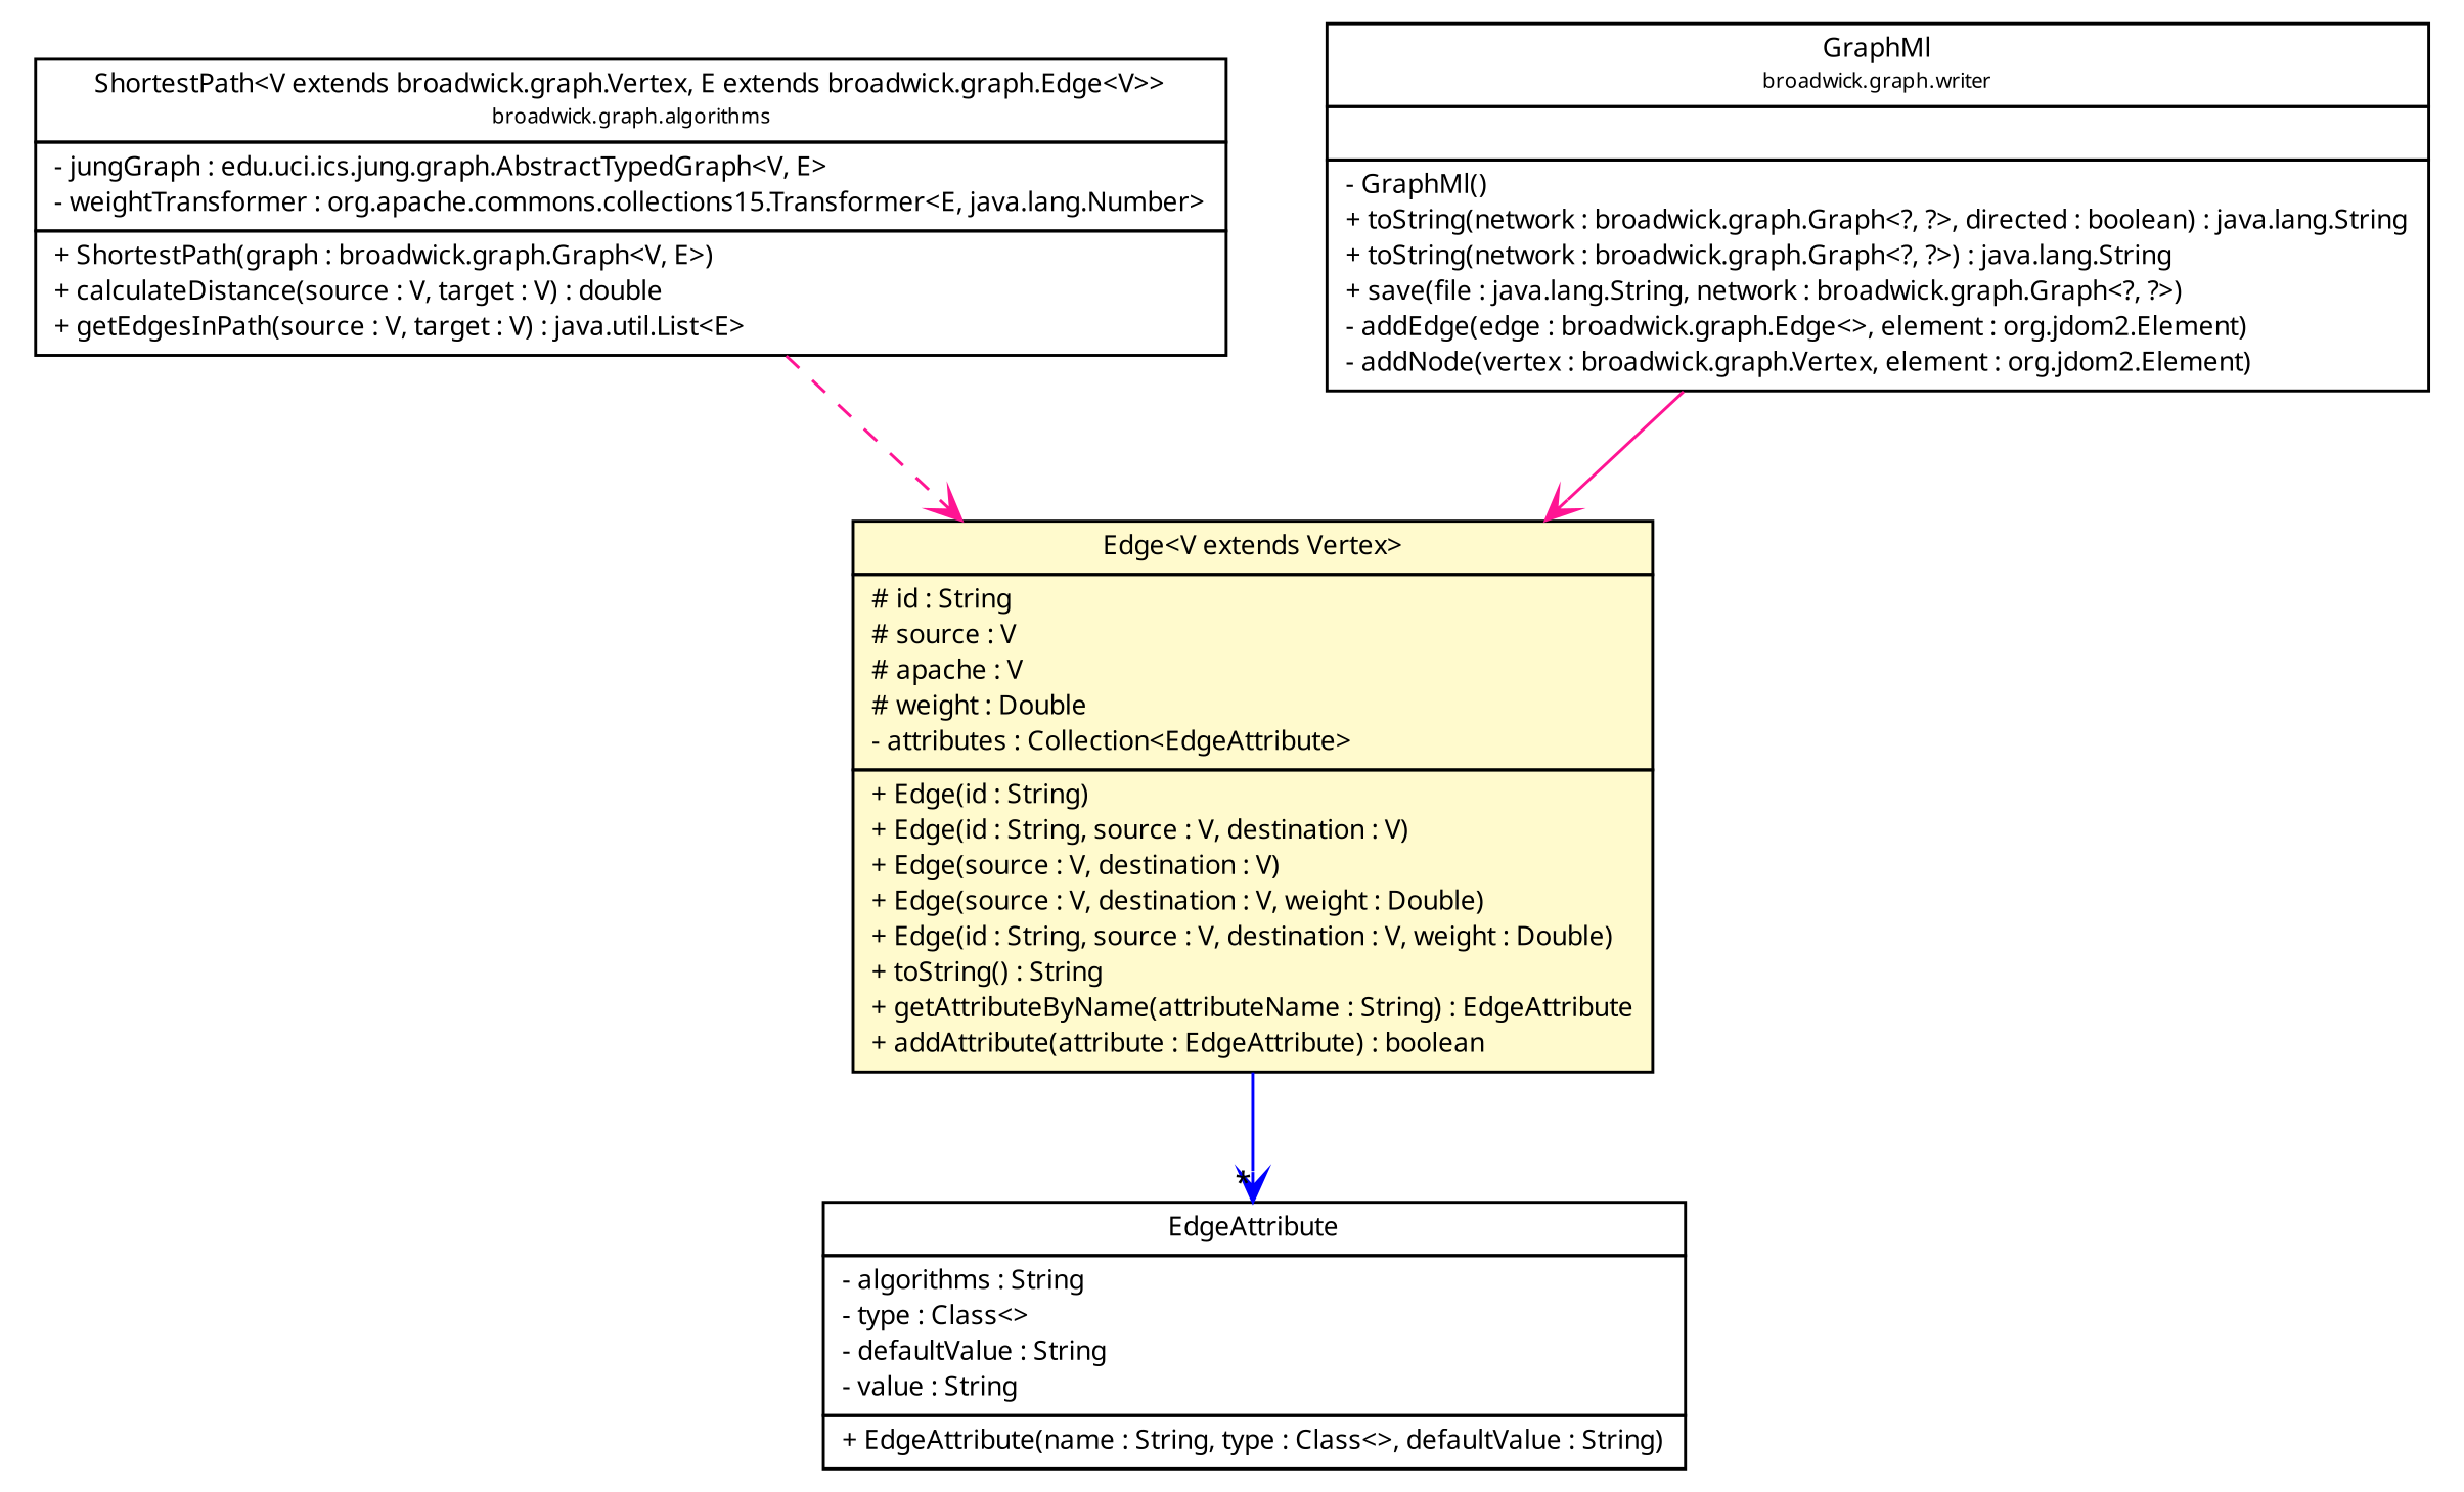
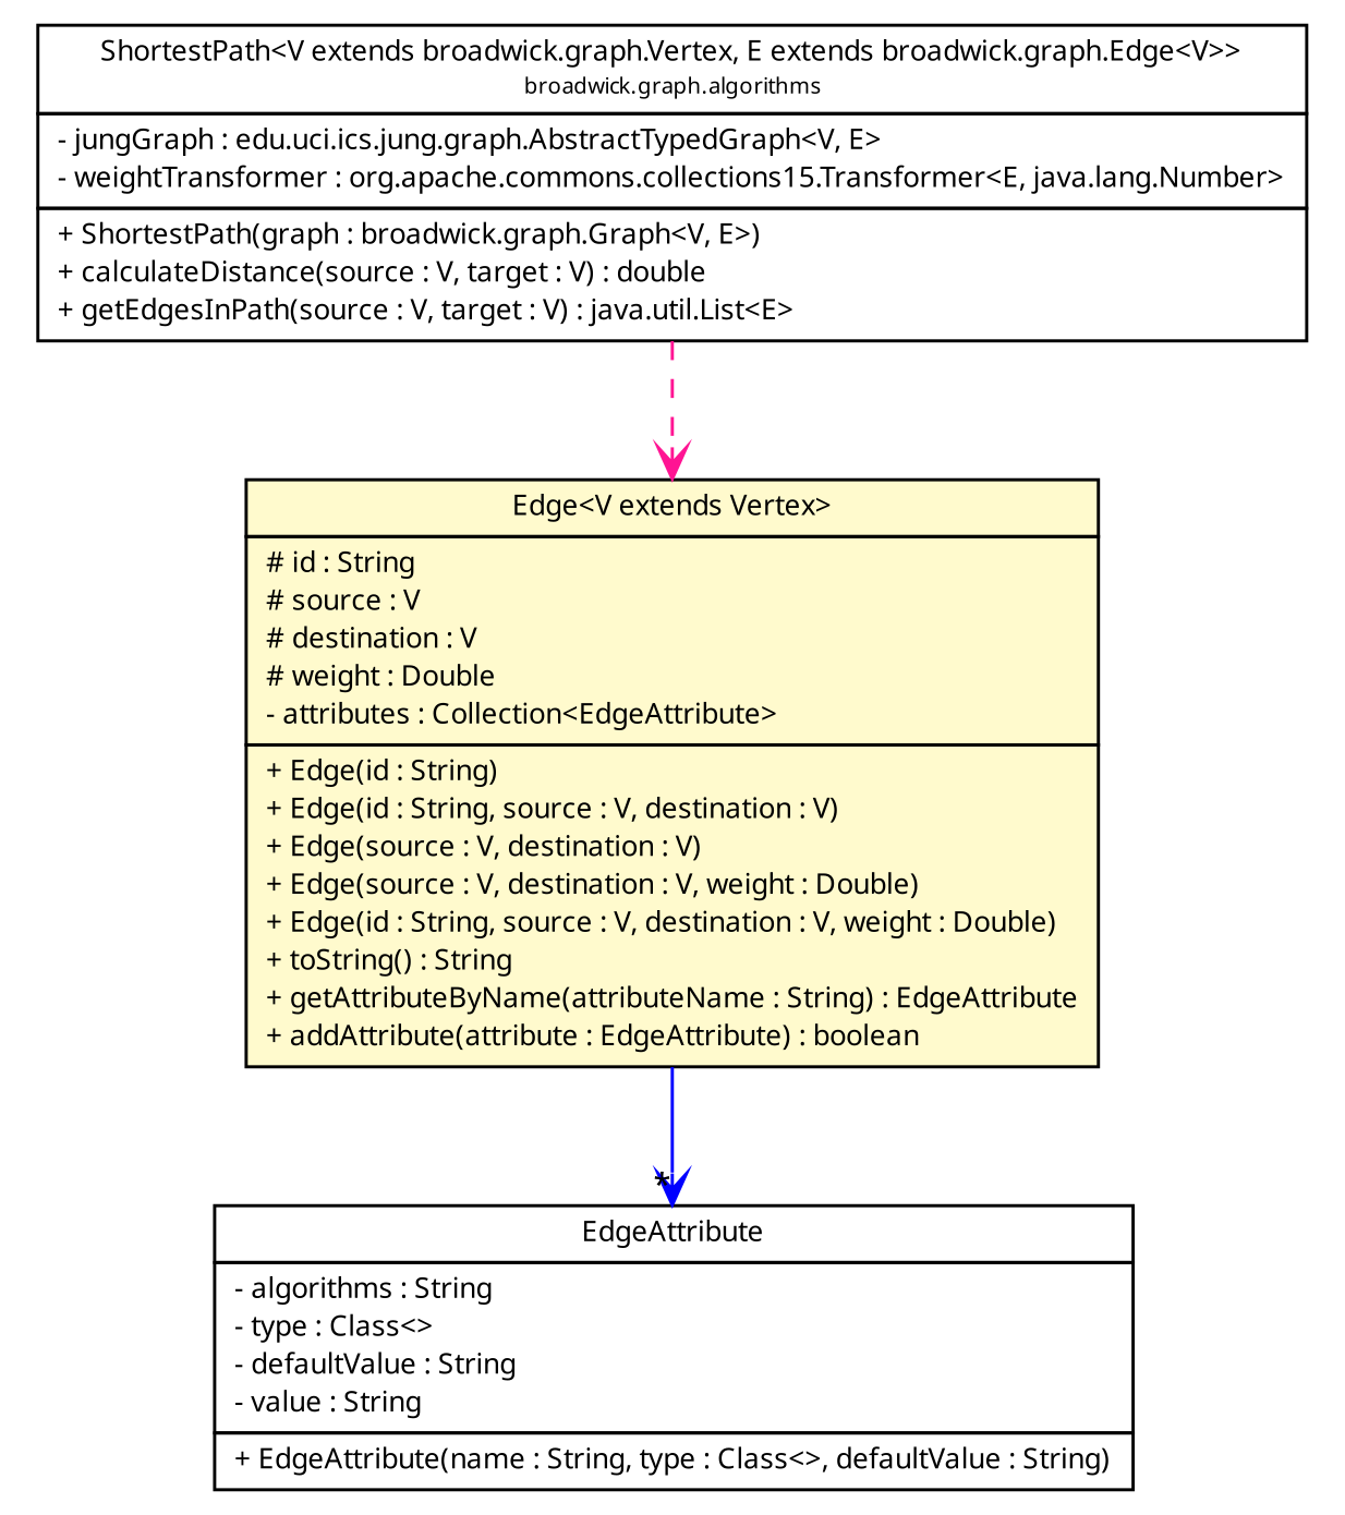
  digraph {
    nodesep=0.25
    ranksep=0.5
    node [fontcolor=black fontname="Trebuchet MS" fontsize=9.0 shape=plaintext]
    edge [arrowhead=open color=deeppink fontcolor=black fontname="Trebuchet MS" fontsize=10.0 headport=p labelfontname="Trebuchet MS" labelfontsize=10 style=solid tailport=p]
    n1 [label=<<table title="broadwick.graph.algorithms.ShortestPath" border="0" cellborder="1" cellspacing="0" cellpadding="2" port="p" href="./algorithms/ShortestPath.html"> 		<tr><td><table border="0" cellspacing="0" cellpadding="1"> <tr><td align="center" balign="center"><font face="Trebuchet MS"> ShortestPath&lt;V extends broadwick.graph.Vertex, E extends broadwick.graph.Edge&lt;V&gt;&gt; </font></td></tr> <tr><td align="center" balign="center"><font face="Trebuchet MS" point-size="7.0"> broadwick.graph.algorithms </font></td></tr> 		</table></td></tr> 		<tr><td><table border="0" cellspacing="0" cellpadding="1"> <tr><td align="left" balign="left"> - jungGraph : edu.uci.ics.jung.graph.AbstractTypedGraph&lt;V, E&gt; </td></tr> <tr><td align="left" balign="left"> - weightTransformer : org.apache.commons.collections15.Transformer&lt;E, java.lang.Number&gt; </td></tr> 		</table></td></tr> 		<tr><td><table border="0" cellspacing="0" cellpadding="1"> <tr><td align="left" balign="left"> + ShortestPath(graph : broadwick.graph.Graph&lt;V, E&gt;) </td></tr> <tr><td align="left" balign="left"> + calculateDistance(source : V, target : V) : double </td></tr> <tr><td align="left" balign="left"> + getEdgesInPath(source : V, target : V) : java.util.List&lt;E&gt; </td></tr> 		</table></td></tr> 		</table>>]
-   n2 [label=<<table title="broadwick.graph.Edge" border="0" cellborder="1" cellspacing="0" cellpadding="2" port="p" bgcolor="lemonChiffon" href="./Edge.html"> 		<tr><td><table border="0" cellspacing="0" cellpadding="1"> <tr><td align="center" balign="center"><font face="Trebuchet MS"> Edge&lt;V extends Vertex&gt; </font></td></tr> 		</table></td></tr> 		<tr><td><table border="0" cellspacing="0" cellpadding="1"> <tr><td align="left" balign="left"> # id : String </td></tr> <tr><td align="left" balign="left"> # source : V </td></tr> <tr><td align="left" balign="left"> # apache : V </td></tr> <tr><td align="left" balign="left"> # weight : Double </td></tr> <tr><td align="left" balign="left"> - attributes : Collection&lt;EdgeAttribute&gt; </td></tr> 		</table></td></tr> 		<tr><td><table border="0" cellspacing="0" cellpadding="1"> <tr><td align="left" balign="left"> + Edge(id : String) </td></tr> <tr><td align="left" balign="left"> + Edge(id : String, source : V, destination : V) </td></tr> <tr><td align="left" balign="left"> + Edge(source : V, destination : V) </td></tr> <tr><td align="left" balign="left"> + Edge(source : V, destination : V, weight : Double) </td></tr> <tr><td align="left" balign="left"> + Edge(id : String, source : V, destination : V, weight : Double) </td></tr> <tr><td align="left" balign="left"> + toString() : String </td></tr> <tr><td align="left" balign="left"> + getAttributeByName(attributeName : String) : EdgeAttribute </td></tr> <tr><td align="left" balign="left"> + addAttribute(attribute : EdgeAttribute) : boolean </td></tr> 		</table></td></tr> 		</table>>]
+   n2 [label=<<table title="broadwick.graph.Edge" border="0" cellborder="1" cellspacing="0" cellpadding="2" port="p" bgcolor="lemonChiffon" href="./Edge.html"> 		<tr><td><table border="0" cellspacing="0" cellpadding="1"> <tr><td align="center" balign="center"><font face="Trebuchet MS"> Edge&lt;V extends Vertex&gt; </font></td></tr> 		</table></td></tr> 		<tr><td><table border="0" cellspacing="0" cellpadding="1"> <tr><td align="left" balign="left"> # id : String </td></tr> <tr><td align="left" balign="left"> # source : V </td></tr> <tr><td align="left" balign="left"> # destination : V </td></tr> <tr><td align="left" balign="left"> # weight : Double </td></tr> <tr><td align="left" balign="left"> - attributes : Collection&lt;EdgeAttribute&gt; </td></tr> 		</table></td></tr> 		<tr><td><table border="0" cellspacing="0" cellpadding="1"> <tr><td align="left" balign="left"> + Edge(id : String) </td></tr> <tr><td align="left" balign="left"> + Edge(id : String, source : V, destination : V) </td></tr> <tr><td align="left" balign="left"> + Edge(source : V, destination : V) </td></tr> <tr><td align="left" balign="left"> + Edge(source : V, destination : V, weight : Double) </td></tr> <tr><td align="left" balign="left"> + Edge(id : String, source : V, destination : V, weight : Double) </td></tr> <tr><td align="left" balign="left"> + toString() : String </td></tr> <tr><td align="left" balign="left"> + getAttributeByName(attributeName : String) : EdgeAttribute </td></tr> <tr><td align="left" balign="left"> + addAttribute(attribute : EdgeAttribute) : boolean </td></tr> 		</table></td></tr> 		</table>>]
    n3 [label=<<table title="broadwick.graph.EdgeAttribute" border="0" cellborder="1" cellspacing="0" cellpadding="2" port="p" href="./EdgeAttribute.html"> 		<tr><td><table border="0" cellspacing="0" cellpadding="1"> <tr><td align="center" balign="center"><font face="Trebuchet MS"> EdgeAttribute </font></td></tr> 		</table></td></tr> 		<tr><td><table border="0" cellspacing="0" cellpadding="1"> <tr><td align="left" balign="left"> - algorithms : String </td></tr> <tr><td align="left" balign="left"> - type : Class&lt;&gt; </td></tr> <tr><td align="left" balign="left"> - defaultValue : String </td></tr> <tr><td align="left" balign="left"> - value : String </td></tr> 		</table></td></tr> 		<tr><td><table border="0" cellspacing="0" cellpadding="1"> <tr><td align="left" balign="left"> + EdgeAttribute(name : String, type : Class&lt;&gt;, defaultValue : String) </td></tr> 		</table></td></tr> 		</table>>]
-   n4 [label=<<table title="broadwick.graph.writer.GraphMl" border="0" cellborder="1" cellspacing="0" cellpadding="2" port="p" href="./writer/GraphMl.html"> 		<tr><td><table border="0" cellspacing="0" cellpadding="1"> <tr><td align="center" balign="center"><font face="Trebuchet MS"> GraphMl </font></td></tr> <tr><td align="center" balign="center"><font face="Trebuchet MS" point-size="7.0"> broadwick.graph.writer </font></td></tr> 		</table></td></tr> 		<tr><td><table border="0" cellspacing="0" cellpadding="1"> <tr><td align="left" balign="left">  </td></tr> 		</table></td></tr> 		<tr><td><table border="0" cellspacing="0" cellpadding="1"> <tr><td align="left" balign="left"> - GraphMl() </td></tr> <tr><td align="left" balign="left"> + toString(network : broadwick.graph.Graph&lt;?, ?&gt;, directed : boolean) : java.lang.String </td></tr> <tr><td align="left" balign="left"> + toString(network : broadwick.graph.Graph&lt;?, ?&gt;) : java.lang.String </td></tr> <tr><td align="left" balign="left"> + save(file : java.lang.String, network : broadwick.graph.Graph&lt;?, ?&gt;) </td></tr> <tr><td align="left" balign="left"> - addEdge(edge : broadwick.graph.Edge&lt;&gt;, element : org.jdom2.Element) </td></tr> <tr><td align="left" balign="left"> - addNode(vertex : broadwick.graph.Vertex, element : org.jdom2.Element) </td></tr> 		</table></td></tr> 		</table>>]
    n1 -> n2 [style=dashed]
    n2 -> n3 [color=blue headlabel="*"]
-   n4 -> n2
  }
